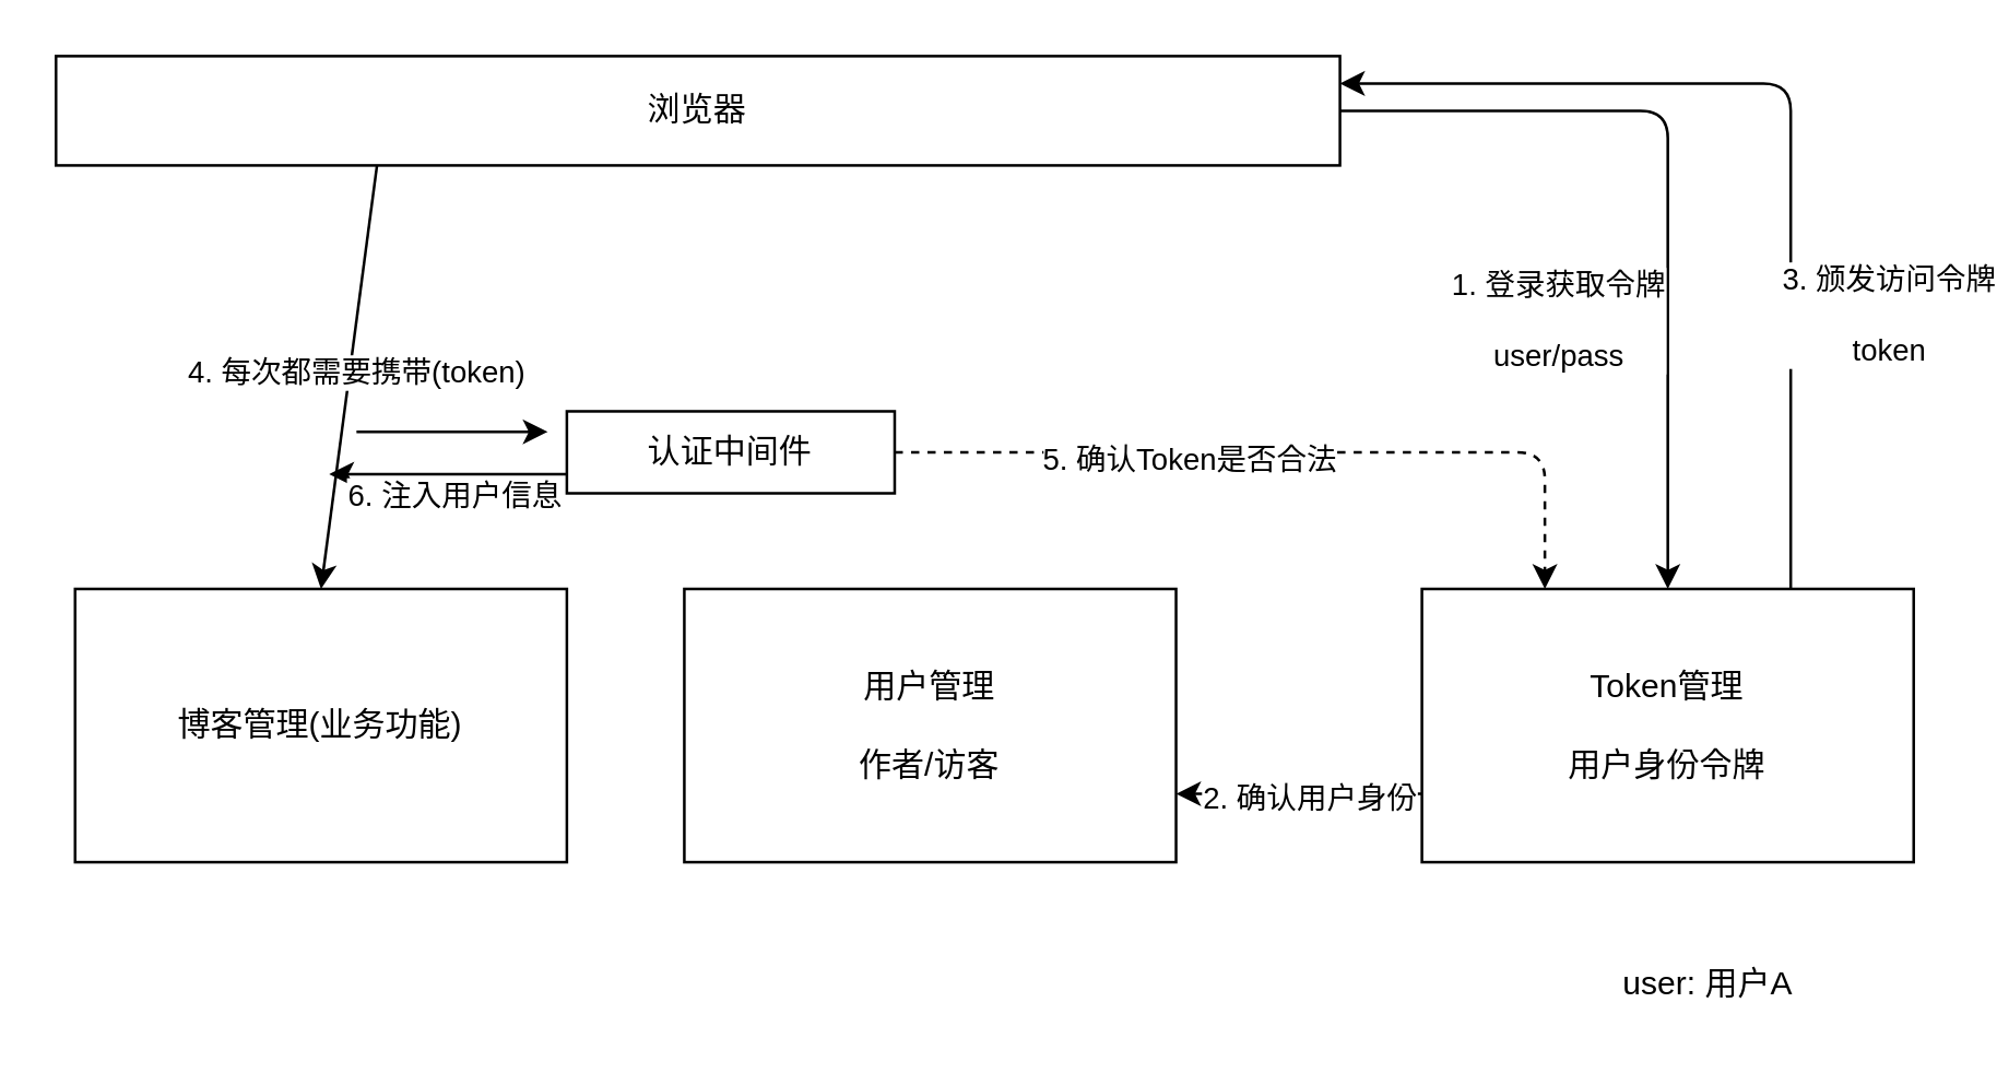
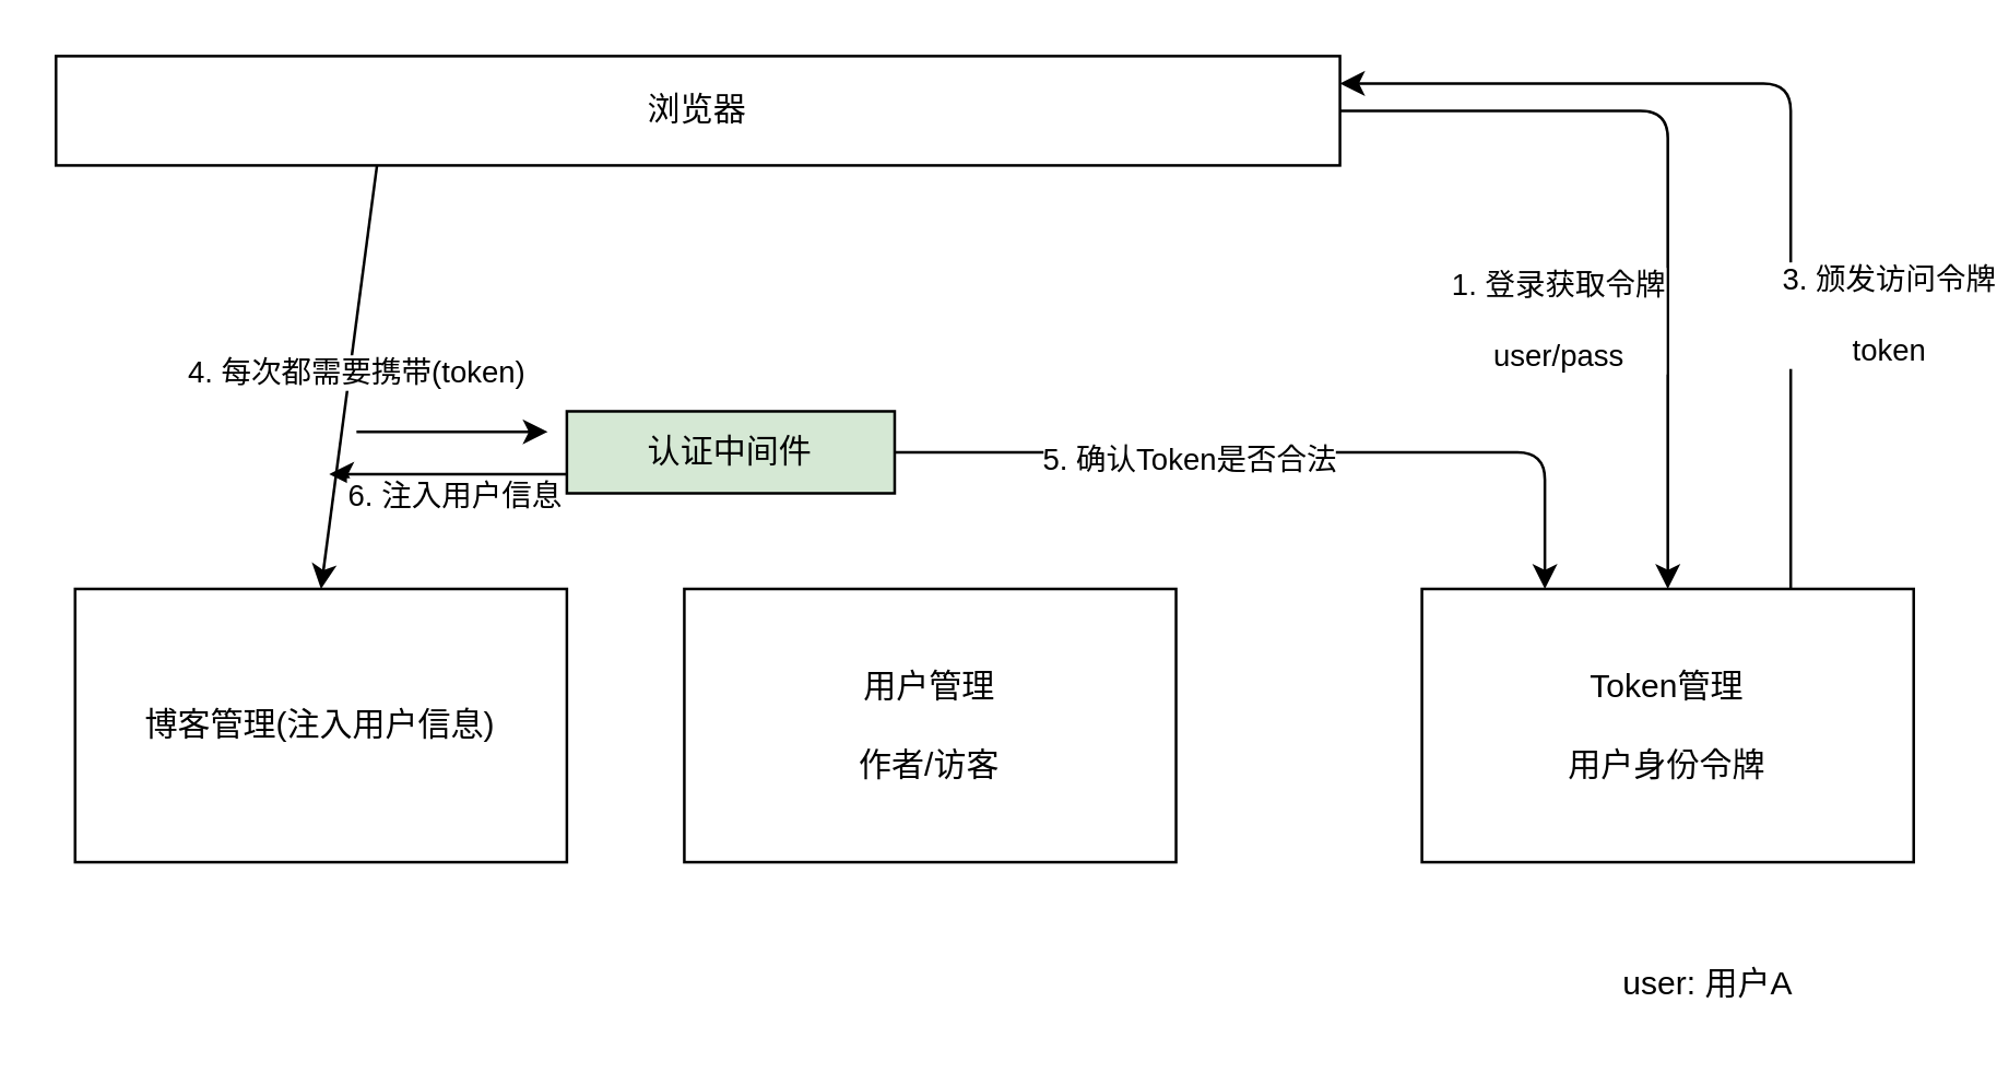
  <mxCell id="0" />
  <mxCell id="1" parent="0" />
- <mxCell id="2" value="博客管理(业务功能)" style="rounded=0;whiteSpace=wrap;html=1;" parent="1" vertex="1"><mxGeometry x="27" y="215" width="180" height="100" as="geometry" /></mxCell>
+ <mxCell id="2" value="博客管理(注入用户信息)" style="rounded=0;whiteSpace=wrap;html=1;" parent="1" vertex="1"><mxGeometry x="27" y="215" width="180" height="100" as="geometry" /></mxCell>
  <mxCell id="3" value="用户管理&lt;br&gt;&lt;br&gt;作者/访客" style="rounded=0;whiteSpace=wrap;html=1;" parent="1" vertex="1"><mxGeometry x="250" y="215" width="180" height="100" as="geometry" /></mxCell>
  <mxCell id="4" style="edgeStyle=none;html=1;exitX=0.25;exitY=1;exitDx=0;exitDy=0;entryX=0.5;entryY=0;entryDx=0;entryDy=0;" parent="1" source="7" target="2" edge="1"><mxGeometry relative="1" as="geometry" /></mxCell>
  <mxCell id="5" value="4. 每次都需要携带(token)" style="edgeLabel;html=1;align=center;verticalAlign=middle;resizable=0;points=[];" parent="4" vertex="1" connectable="0"><mxGeometry x="-0.034" y="2" relative="1" as="geometry"><mxPoint as="offset" /></mxGeometry></mxCell>
  <mxCell id="6" value="1. 登录获取令牌&lt;br&gt;&lt;br&gt;user/pass" style="edgeStyle=orthogonalEdgeStyle;html=1;exitX=1;exitY=0.5;exitDx=0;exitDy=0;entryX=0.5;entryY=0;entryDx=0;entryDy=0;" edge="1" parent="1" source="7" target="18"><mxGeometry x="0.333" y="-40" relative="1" as="geometry"><mxPoint as="offset" /></mxGeometry></mxCell>
  <mxCell id="7" value="浏览器" style="rounded=0;whiteSpace=wrap;html=1;" parent="1" vertex="1"><mxGeometry x="20" y="20" width="470" height="40" as="geometry" /></mxCell>
  <mxCell id="8" style="edgeStyle=orthogonalEdgeStyle;html=1;exitX=0;exitY=1;exitDx=0;exitDy=0;" parent="1" edge="1"><mxGeometry relative="1" as="geometry"><mxPoint x="120" y="173" as="targetPoint" /><mxPoint x="207" y="173" as="sourcePoint" /><Array as="points"><mxPoint x="190" y="173" /><mxPoint x="190" y="173" /></Array></mxGeometry></mxCell>
  <mxCell id="9" value="6. 注入用户信息" style="edgeLabel;html=1;align=center;verticalAlign=middle;resizable=0;points=[];" parent="8" vertex="1" connectable="0"><mxGeometry x="-0.029" y="-5" relative="1" as="geometry"><mxPoint y="12" as="offset" /></mxGeometry></mxCell>
- <mxCell id="10" style="edgeStyle=orthogonalEdgeStyle;html=1;exitX=1;exitY=0.5;exitDx=0;exitDy=0;entryX=0.25;entryY=0;entryDx=0;entryDy=0;dashed=1;" edge="1" parent="1" source="12" target="18"><mxGeometry relative="1" as="geometry" /></mxCell>
+ <mxCell id="10" style="edgeStyle=orthogonalEdgeStyle;html=1;exitX=1;exitY=0.5;exitDx=0;exitDy=0;entryX=0.25;entryY=0;entryDx=0;entryDy=0;" edge="1" parent="1" source="12" target="18"><mxGeometry relative="1" as="geometry" /></mxCell>
  <mxCell id="11" value="5. 确认Token是否合法" style="edgeLabel;html=1;align=center;verticalAlign=middle;resizable=0;points=[];" vertex="1" connectable="0" parent="10"><mxGeometry x="-0.255" y="-2" relative="1" as="geometry"><mxPoint as="offset" /></mxGeometry></mxCell>
- <mxCell id="12" value="认证中间件" style="rounded=0;whiteSpace=wrap;html=1;" parent="1" vertex="1"><mxGeometry x="207" y="150" width="120" height="30" as="geometry" /></mxCell>
+ <mxCell id="12" value="认证中间件" style="rounded=0;whiteSpace=wrap;html=1;fillColor=#d5e8d4;" parent="1" vertex="1"><mxGeometry x="207" y="150" width="120" height="30" as="geometry" /></mxCell>
  <mxCell id="13" value="" style="endArrow=classic;html=1;" parent="1" edge="1"><mxGeometry width="50" height="50" relative="1" as="geometry"><mxPoint x="130" y="157.5" as="sourcePoint" /><mxPoint x="200" y="157.5" as="targetPoint" /></mxGeometry></mxCell>
  <mxCell id="14" style="edgeStyle=orthogonalEdgeStyle;html=1;exitX=0.75;exitY=0;exitDx=0;exitDy=0;entryX=1;entryY=0.25;entryDx=0;entryDy=0;" edge="1" parent="1" source="18" target="7"><mxGeometry relative="1" as="geometry" /></mxCell>
  <mxCell id="15" value="3. 颁发访问令牌&lt;br&gt;&lt;br&gt;token" style="edgeLabel;html=1;align=center;verticalAlign=middle;resizable=0;points=[];" vertex="1" connectable="0" parent="14"><mxGeometry x="-0.356" y="-4" relative="1" as="geometry"><mxPoint x="31" y="12" as="offset" /></mxGeometry></mxCell>
- <mxCell id="16" style="edgeStyle=orthogonalEdgeStyle;html=1;exitX=0;exitY=0.75;exitDx=0;exitDy=0;entryX=1;entryY=0.75;entryDx=0;entryDy=0;" edge="1" parent="1" source="18" target="3"><mxGeometry relative="1" as="geometry" /></mxCell>
- <mxCell id="17" value="2. 确认用户身份" style="edgeLabel;html=1;align=center;verticalAlign=middle;resizable=0;points=[];" vertex="1" connectable="0" parent="16"><mxGeometry x="-0.064" y="1" relative="1" as="geometry"><mxPoint as="offset" /></mxGeometry></mxCell>
  <mxCell id="18" value="Token管理&lt;br&gt;&lt;br&gt;用户身份令牌" style="rounded=0;whiteSpace=wrap;html=1;" vertex="1" parent="1"><mxGeometry x="520" y="215" width="180" height="100" as="geometry" /></mxCell>
  <mxCell id="19" value="user: 用户A" style="text;html=1;strokeColor=none;fillColor=none;align=center;verticalAlign=middle;whiteSpace=wrap;rounded=0;" vertex="1" parent="1"><mxGeometry x="570" y="345" width="110" height="30" as="geometry" /></mxCell>
